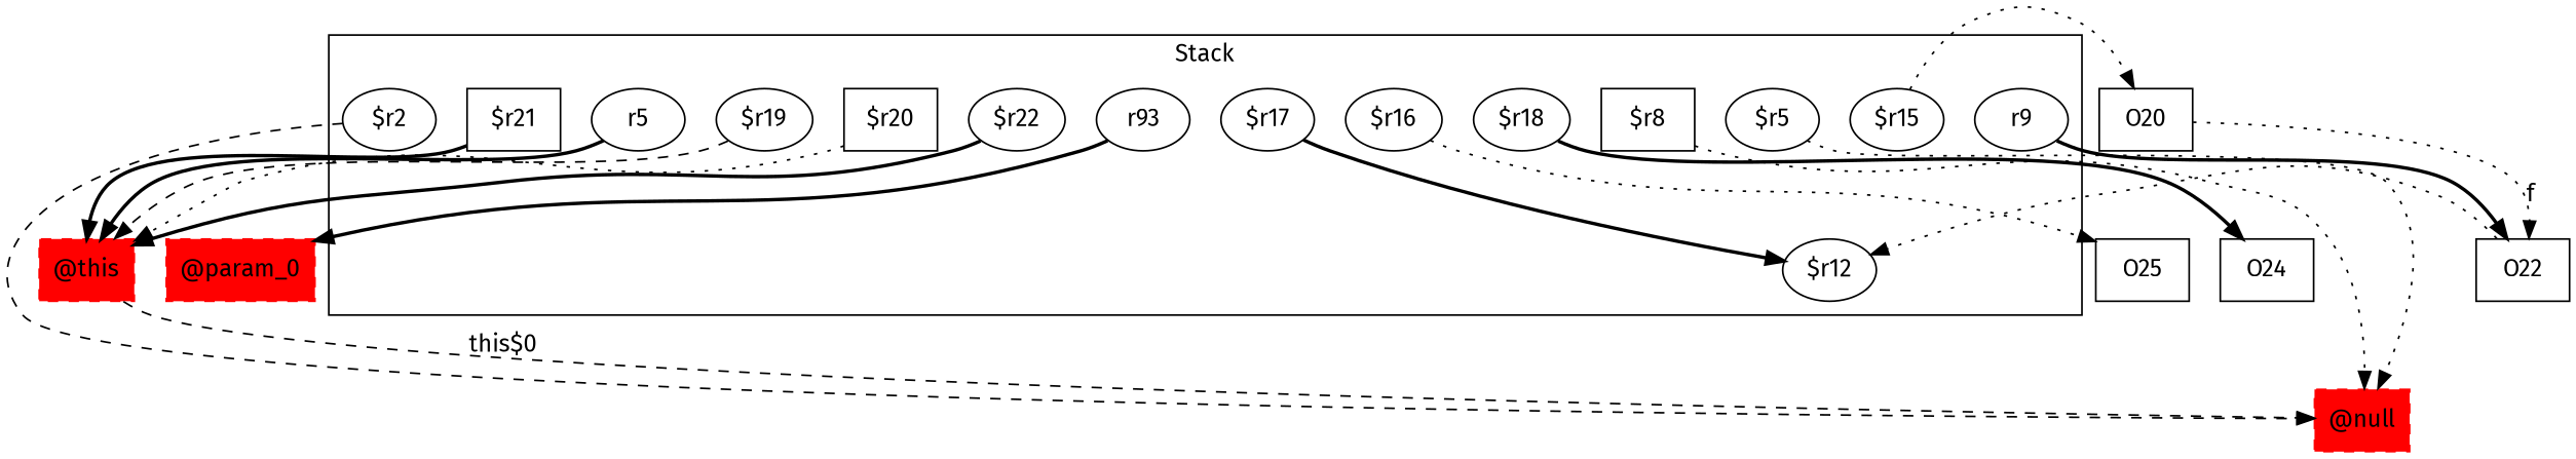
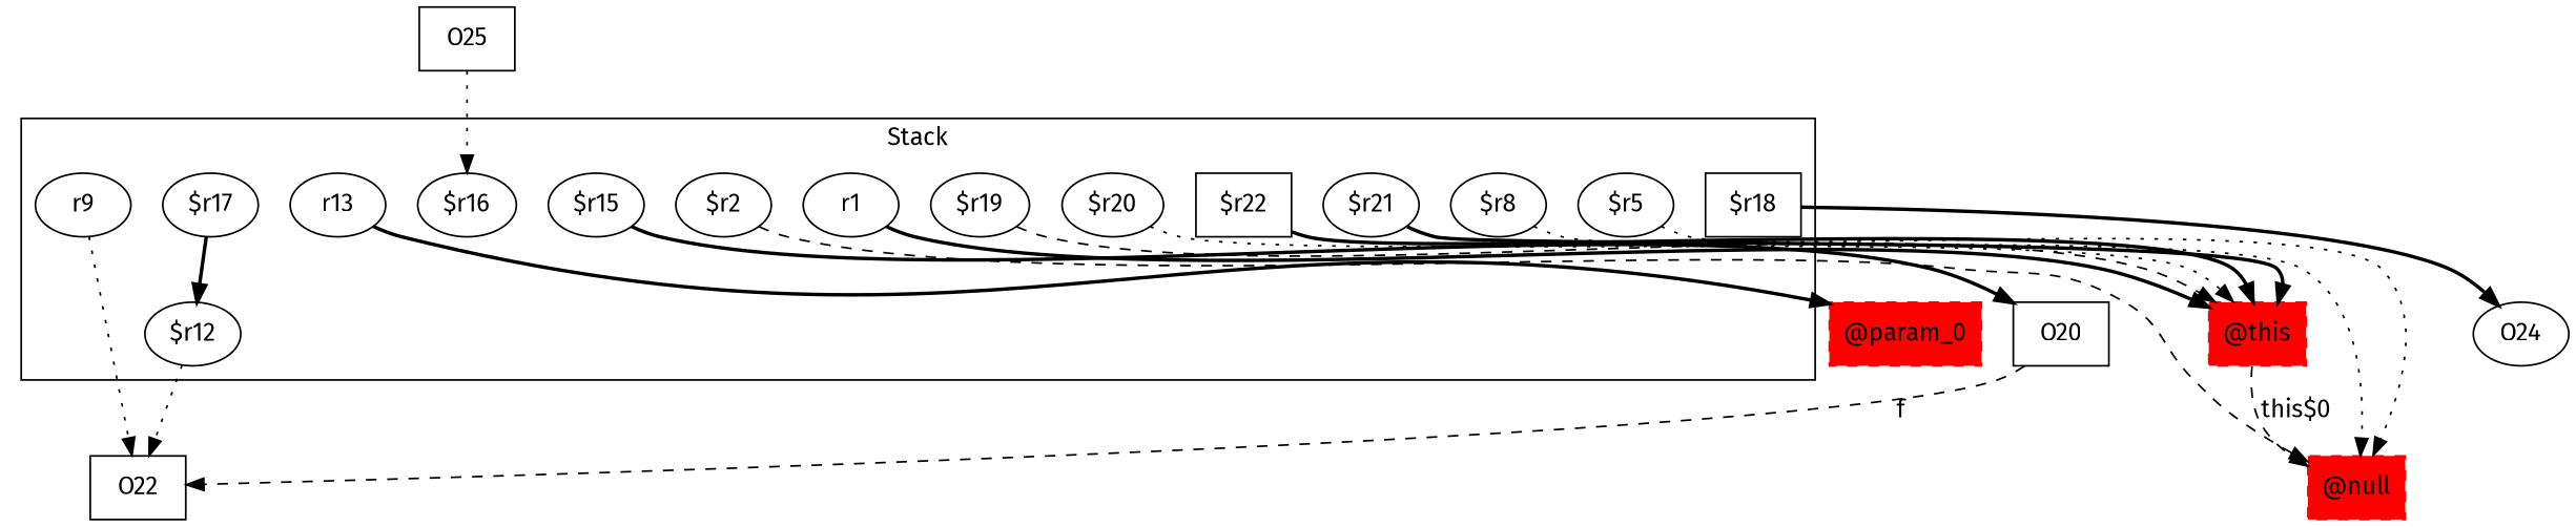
  digraph {
    fontname="Fira Sans"
    rankDir=LR
    node [fontname="Fira Sans"]
    edge [fontname="Fira Sans" style=bold]
-   "$r20" [shape=box]
-   r13 [label=r93]
+   "$r20"
+   r13
    "$r12"
-   "$r22"
-   "$r21" [shape=box]
+   "$r22" [shape=box]
+   "$r21"
    r9
-   "$r8" [shape=box]
+   "$r8"
    "$r5"
-   r1 [label=r5]
+   r1
    "$r2"
    "$r17"
    "$r16"
    "$r15"
    "$r19"
-   "$r18"
+   "$r18" [shape=box]
    "@this" [color=red shape=box style="filled,dashed"]
    "@param_0" [color=red shape=box style="filled,dashed"]
    O22 [shape=box]
    "@null" [color=red shape=box style="filled,dashed"]
    n20 [label=O25 shape=box]
    O20 [shape=box]
-   O24 [shape=box]
+   O24 [shape=ellipse]
    subgraph cluster_1 {
      label=Stack
      "$r20"
      r13
      "$r12"
      "$r22"
      "$r21"
      r9
      "$r8"
      "$r5"
      r1
      "$r2"
      "$r17"
      "$r16"
      "$r15"
      "$r19"
      "$r18"
    }
    "$r20" -> "@this" [style=dotted]
    r13 -> "@param_0"
-   O22 -> "$r12" [style=dotted]
+   "$r12" -> O22 [style=dotted]
    "$r22" -> "@this"
    "$r21" -> "@this"
-   r9 -> O22
+   r9 -> O22 [style=dotted]
    "$r8" -> "@null" [style=dotted]
    "$r5" -> "@null" [style=dotted]
    r1 -> "@this"
    "$r2" -> "@null" [style=dashed]
    "$r17" -> "$r12"
-   "$r16" -> n20 [style=dotted]
-   "$r15" -> O20 [style=dotted]
+   n20 -> "$r16" [style=dotted]
+   "$r15" -> O20
    "$r19" -> "@this" [style=dashed]
    "$r18" -> O24
    "@this" -> "@null" [label="this$0" style=dashed weight=0.2]
-   O20 -> O22 [label=f style=dotted weight=0.2]
+   O20 -> O22 [label=f style=dashed weight=0.2]
  }
